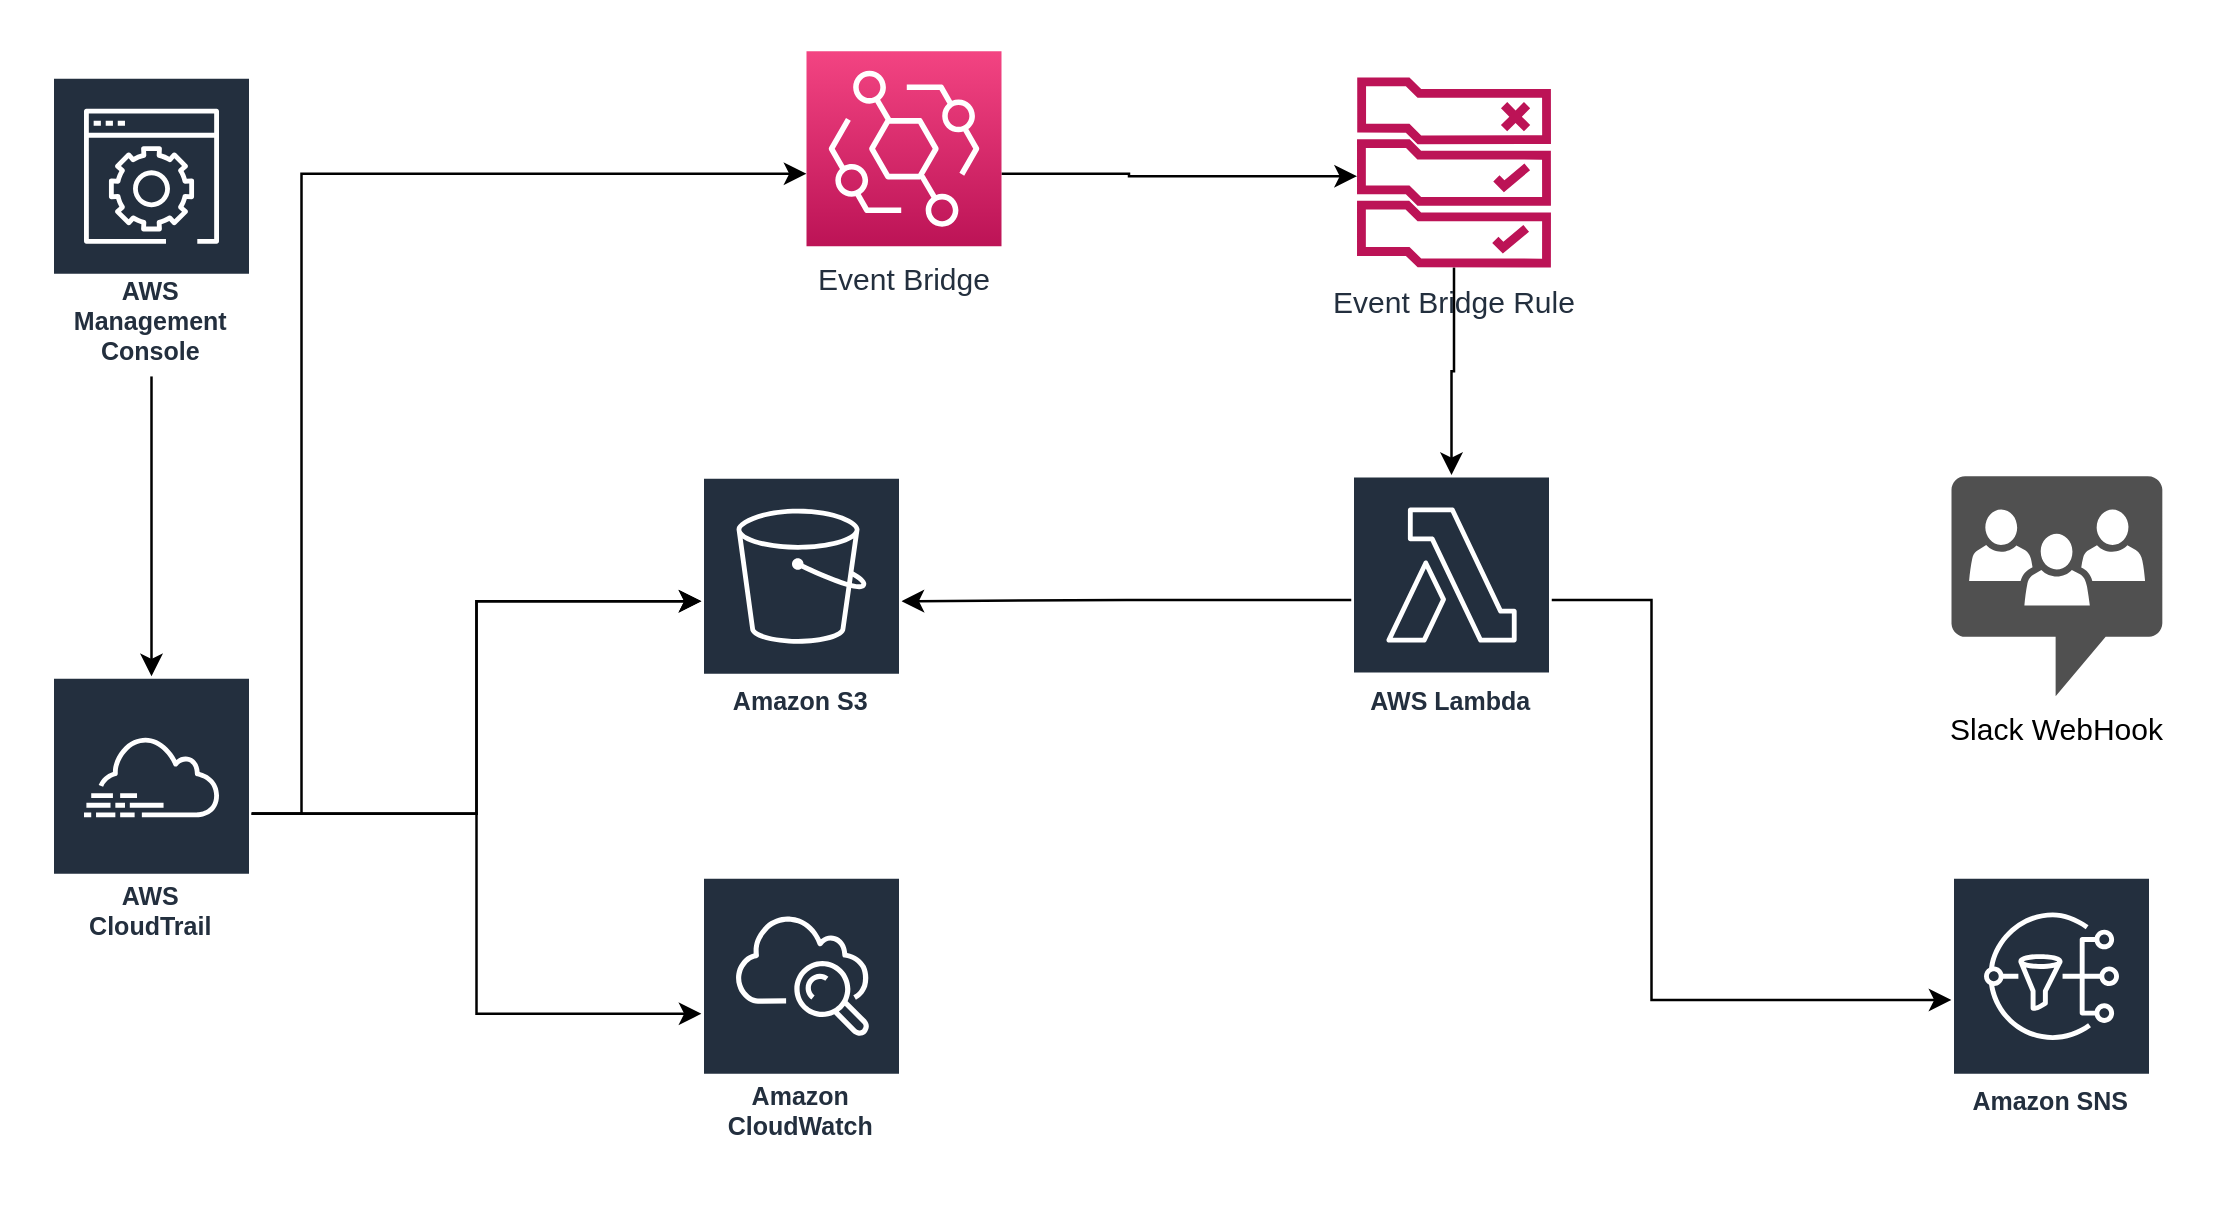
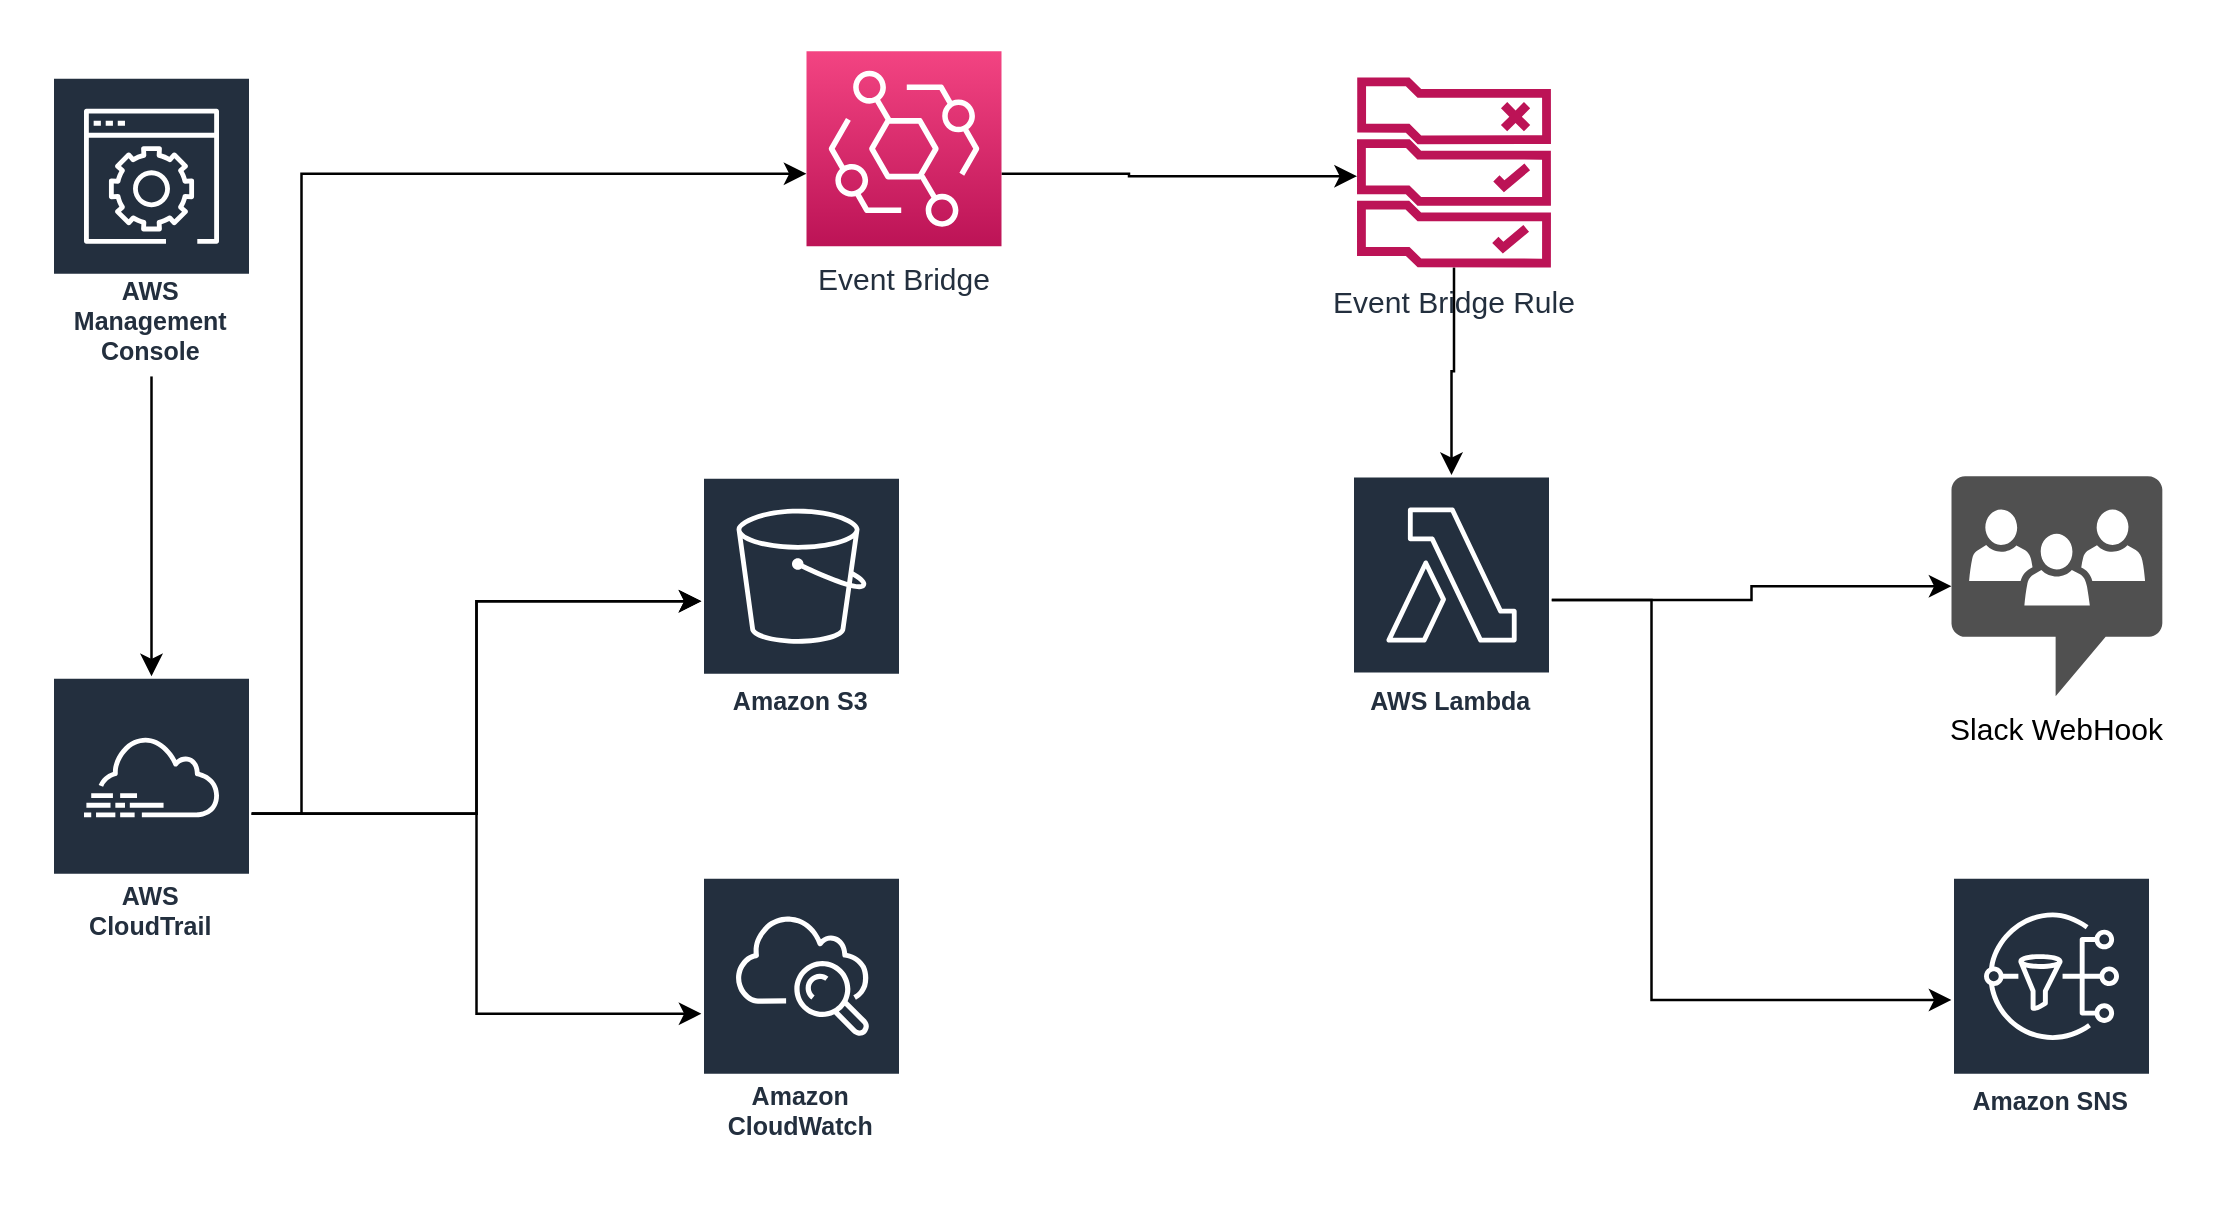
  <mxCell id="0" />
  <mxCell id="1" parent="0" />
  <mxCell id="2" style="edgeStyle=orthogonalEdgeStyle;rounded=0;orthogonalLoop=1;jettySize=auto;html=1;" edge="1" parent="1" source="5" target="15"><mxGeometry relative="1" as="geometry" /></mxCell>
  <mxCell id="3" style="edgeStyle=orthogonalEdgeStyle;rounded=0;orthogonalLoop=1;jettySize=auto;html=1;" edge="1" parent="1" source="5" target="6"><mxGeometry relative="1" as="geometry" /></mxCell>
  <mxCell id="4" style="edgeStyle=orthogonalEdgeStyle;rounded=0;orthogonalLoop=1;jettySize=auto;html=1;" edge="1" parent="1" source="5" target="14"><mxGeometry relative="1" as="geometry"><Array as="points"><mxPoint x="120" y="325" /><mxPoint x="120" y="69" /></Array></mxGeometry></mxCell>
  <mxCell id="5" value="AWS&#10;CloudTrail" style="outlineConnect=0;fontColor=#232F3E;gradientColor=none;strokeColor=#ffffff;fillColor=#232F3E;dashed=0;verticalLabelPosition=middle;verticalAlign=bottom;align=center;html=1;whiteSpace=wrap;fontSize=10;fontStyle=1;spacing=3;shape=mxgraph.aws4.productIcon;prIcon=mxgraph.aws4.cloudtrail;" vertex="1" parent="1"><mxGeometry x="20" y="270" width="80" height="110" as="geometry" /></mxCell>
  <mxCell id="6" value="Amazon CloudWatch" style="outlineConnect=0;fontColor=#232F3E;gradientColor=none;strokeColor=#ffffff;fillColor=#232F3E;dashed=0;verticalLabelPosition=middle;verticalAlign=bottom;align=center;html=1;whiteSpace=wrap;fontSize=10;fontStyle=1;spacing=3;shape=mxgraph.aws4.productIcon;prIcon=mxgraph.aws4.cloudwatch;" vertex="1" parent="1"><mxGeometry x="280" y="350" width="80" height="110" as="geometry" /></mxCell>
- <mxCell id="7" style="edgeStyle=orthogonalEdgeStyle;rounded=0;orthogonalLoop=1;jettySize=auto;html=1;" edge="1" parent="1" source="9" target="15"><mxGeometry relative="1" as="geometry" /></mxCell>
+ <mxCell id="7" style="edgeStyle=orthogonalEdgeStyle;rounded=0;orthogonalLoop=1;jettySize=auto;html=1;" edge="1" parent="1" source="9" target="10"><mxGeometry relative="1" as="geometry" /></mxCell>
  <mxCell id="8" style="edgeStyle=orthogonalEdgeStyle;rounded=0;orthogonalLoop=1;jettySize=auto;html=1;" edge="1" parent="1" source="9" target="19"><mxGeometry relative="1" as="geometry"><Array as="points"><mxPoint x="660" y="239.5" /><mxPoint x="660" y="399.5" /></Array></mxGeometry></mxCell>
  <mxCell id="9" value="AWS Lambda" style="outlineConnect=0;fontColor=#232F3E;gradientColor=none;strokeColor=#ffffff;fillColor=#232F3E;dashed=0;verticalLabelPosition=middle;verticalAlign=bottom;align=center;html=1;whiteSpace=wrap;fontSize=10;fontStyle=1;spacing=3;shape=mxgraph.aws4.productIcon;prIcon=mxgraph.aws4.lambda;" vertex="1" parent="1"><mxGeometry x="540" y="189.5" width="80" height="100" as="geometry" /></mxCell>
  <mxCell id="10" value="Slack WebHook&lt;br&gt;" style="pointerEvents=1;shadow=0;dashed=0;html=1;strokeColor=none;fillColor=#505050;labelPosition=center;verticalLabelPosition=bottom;verticalAlign=top;outlineConnect=0;align=center;shape=mxgraph.office.communications.chat_room;" vertex="1" parent="1"><mxGeometry x="780" y="190" width="84.33" height="88" as="geometry" /></mxCell>
  <mxCell id="11" style="edgeStyle=orthogonalEdgeStyle;rounded=0;orthogonalLoop=1;jettySize=auto;html=1;" edge="1" parent="1" source="12" target="5"><mxGeometry relative="1" as="geometry" /></mxCell>
  <mxCell id="12" value="AWS Management Console" style="outlineConnect=0;fontColor=#232F3E;gradientColor=none;strokeColor=#ffffff;fillColor=#232F3E;dashed=0;verticalLabelPosition=middle;verticalAlign=bottom;align=center;html=1;whiteSpace=wrap;fontSize=10;fontStyle=1;spacing=3;shape=mxgraph.aws4.productIcon;prIcon=mxgraph.aws4.management_console;" vertex="1" parent="1"><mxGeometry x="20" y="30" width="80" height="120" as="geometry" /></mxCell>
  <mxCell id="13" style="edgeStyle=orthogonalEdgeStyle;rounded=0;orthogonalLoop=1;jettySize=auto;html=1;" edge="1" parent="1" source="14" target="18"><mxGeometry relative="1" as="geometry"><Array as="points"><mxPoint x="451" y="69" /><mxPoint x="451" y="70" /></Array></mxGeometry></mxCell>
  <mxCell id="14" value="Event Bridge" style="outlineConnect=0;fontColor=#232F3E;gradientColor=#F34482;gradientDirection=north;fillColor=#BC1356;strokeColor=#ffffff;dashed=0;verticalLabelPosition=bottom;verticalAlign=top;align=center;html=1;fontSize=12;fontStyle=0;aspect=fixed;shape=mxgraph.aws4.resourceIcon;resIcon=mxgraph.aws4.eventbridge;" vertex="1" parent="1"><mxGeometry x="322" y="20" width="78" height="78" as="geometry" /></mxCell>
  <mxCell id="15" value="Amazon S3" style="outlineConnect=0;fontColor=#232F3E;gradientColor=none;strokeColor=#ffffff;fillColor=#232F3E;dashed=0;verticalLabelPosition=middle;verticalAlign=bottom;align=center;html=1;whiteSpace=wrap;fontSize=10;fontStyle=1;spacing=3;shape=mxgraph.aws4.productIcon;prIcon=mxgraph.aws4.s3;" vertex="1" parent="1"><mxGeometry x="280" y="190" width="80" height="100" as="geometry" /></mxCell>
  <mxCell id="16" style="edgeStyle=orthogonalEdgeStyle;rounded=0;orthogonalLoop=1;jettySize=auto;html=1;" edge="1" parent="1" source="5" target="15"><mxGeometry relative="1" as="geometry"><mxPoint x="80" y="335" as="sourcePoint" /><mxPoint x="199" y="108" as="targetPoint" /></mxGeometry></mxCell>
  <mxCell id="17" style="edgeStyle=orthogonalEdgeStyle;rounded=0;orthogonalLoop=1;jettySize=auto;html=1;" edge="1" parent="1" source="18" target="9"><mxGeometry relative="1" as="geometry" /></mxCell>
  <mxCell id="18" value="Event Bridge Rule&lt;br&gt;" style="outlineConnect=0;fontColor=#232F3E;gradientColor=none;fillColor=#BC1356;strokeColor=none;dashed=0;verticalLabelPosition=bottom;verticalAlign=top;align=center;html=1;fontSize=12;fontStyle=0;aspect=fixed;pointerEvents=1;shape=mxgraph.aws4.rule_2;" vertex="1" parent="1"><mxGeometry x="542" y="30.5" width="78" height="76" as="geometry" /></mxCell>
  <mxCell id="19" value="Amazon SNS" style="outlineConnect=0;fontColor=#232F3E;gradientColor=none;strokeColor=#ffffff;fillColor=#232F3E;dashed=0;verticalLabelPosition=middle;verticalAlign=bottom;align=center;html=1;whiteSpace=wrap;fontSize=10;fontStyle=1;spacing=3;shape=mxgraph.aws4.productIcon;prIcon=mxgraph.aws4.sns;" vertex="1" parent="1"><mxGeometry x="780" y="350" width="80" height="100" as="geometry" /></mxCell>
